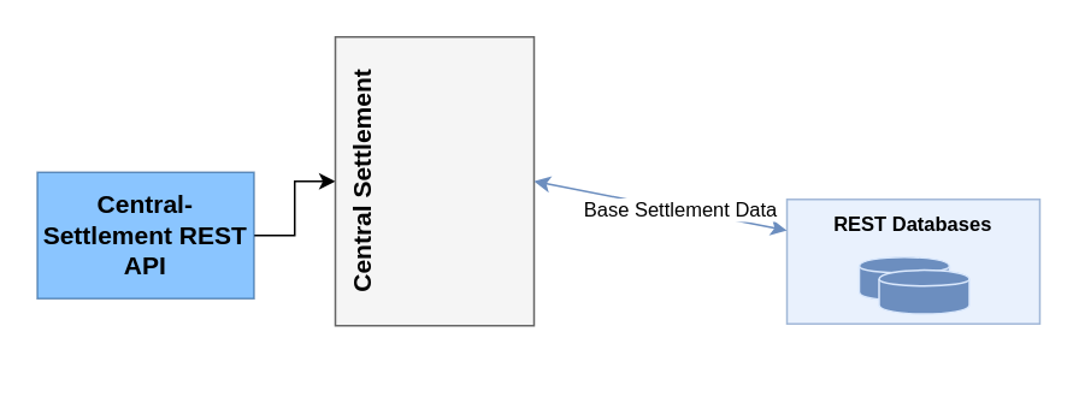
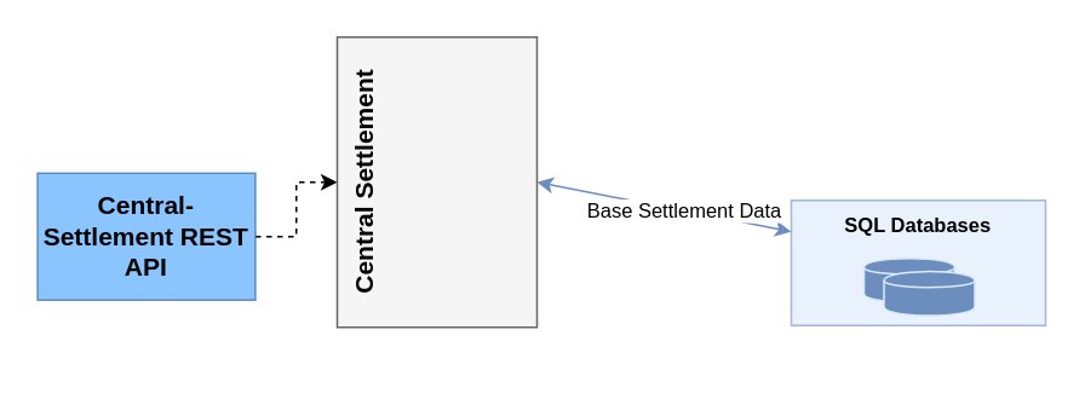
  <mxCell id="0" />
  <mxCell id="1" parent="0" />
  <mxCell id="2" value="" style="rounded=0;whiteSpace=wrap;html=1;fillColor=#dae8fc;strokeColor=#6C8EBF;opacity=60;" parent="1" vertex="1"><mxGeometry x="435" y="110" width="140" height="69" as="geometry" /></mxCell>
  <mxCell id="3" style="edgeStyle=orthogonalEdgeStyle;rounded=0;orthogonalLoop=1;jettySize=auto;html=1;exitX=0.5;exitY=1;exitDx=0;exitDy=0;" parent="1" edge="1"><mxGeometry relative="1" as="geometry"><mxPoint x="354" y="198" as="sourcePoint" /><mxPoint x="354" y="198" as="targetPoint" /></mxGeometry></mxCell>
- <mxCell id="4" value="REST Databases" style="text;html=1;strokeColor=none;fillColor=none;align=center;verticalAlign=middle;whiteSpace=wrap;rounded=0;opacity=60;fontSize=11;fontStyle=1;labelBackgroundColor=none;" parent="1" vertex="1"><mxGeometry x="435" y="114" width="140" height="20" as="geometry" /></mxCell>
- <mxCell id="5" style="edgeStyle=orthogonalEdgeStyle;rounded=0;orthogonalLoop=1;jettySize=auto;html=1;exitX=1;exitY=0.5;exitDx=0;exitDy=0;fontSize=10;fontColor=#000000;startArrow=none;startFill=0;endArrow=classic;endFill=1;strokeColor=#000000;fillColor=#dae8fc;entryX=0;entryY=0.5;entryDx=0;entryDy=0;" parent="1" target="7" edge="1" source="6"><mxGeometry relative="1" as="geometry"><mxPoint x="-31" y="129.75" as="sourcePoint" /><mxPoint x="35" y="129.75" as="targetPoint" /></mxGeometry></mxCell>
+ <mxCell id="4" value="SQL Databases" style="text;html=1;strokeColor=none;fillColor=none;align=center;verticalAlign=middle;whiteSpace=wrap;rounded=0;opacity=60;fontSize=11;fontStyle=1;labelBackgroundColor=none;" parent="1" vertex="1"><mxGeometry x="435" y="114" width="140" height="20" as="geometry" /></mxCell>
+ <mxCell id="5" style="edgeStyle=orthogonalEdgeStyle;rounded=0;orthogonalLoop=1;jettySize=auto;html=1;exitX=1;exitY=0.5;exitDx=0;exitDy=0;fontSize=10;fontColor=#000000;startArrow=none;startFill=0;endArrow=classic;endFill=1;strokeColor=#000000;fillColor=#dae8fc;entryX=0;entryY=0.5;entryDx=0;entryDy=0;dashed=1;" parent="1" target="7" edge="1" source="6"><mxGeometry relative="1" as="geometry"><mxPoint x="-31" y="129.75" as="sourcePoint" /><mxPoint x="35" y="129.75" as="targetPoint" /></mxGeometry></mxCell>
  <mxCell id="6" value="Central-Settlement REST API" style="rounded=0;whiteSpace=wrap;html=1;fontSize=14;opacity=60;fontStyle=1;fillColor=#3D9EFF;strokeColor=#22588F;" parent="1" vertex="1"><mxGeometry x="20" y="95" width="120" height="70" as="geometry" /></mxCell>
  <mxCell id="7" value="&lt;font color=&quot;#000000&quot; style=&quot;font-size: 14px&quot;&gt;&lt;span style=&quot;font-size: 14px&quot;&gt;Central Settlement&lt;/span&gt;&lt;br style=&quot;font-size: 14px&quot;&gt;&lt;/font&gt;" style="rounded=0;whiteSpace=wrap;html=1;fillColor=#f5f5f5;strokeColor=#666666;fontStyle=1;verticalAlign=top;horizontal=0;fontSize=14;fontColor=#333333;" parent="1" vertex="1"><mxGeometry x="185" y="20" width="110" height="160" as="geometry" /></mxCell>
  <mxCell id="8" value="Base Settlement Data" style="endArrow=classic;html=1;rounded=0;fontSize=11;endFill=1;startArrow=classic;startFill=1;strokeColor=#6C8EBF;entryX=0;entryY=0.25;entryDx=0;entryDy=0;exitX=1;exitY=0.5;exitDx=0;exitDy=0;" parent="1" source="7" target="2" edge="1"><mxGeometry x="0.167" width="50" height="50" relative="1" as="geometry"><mxPoint x="295" y="70" as="sourcePoint" /><mxPoint x="415" y="70" as="targetPoint" /><mxPoint as="offset" /></mxGeometry></mxCell>
  <mxCell id="9" value="" style="group" parent="1" vertex="1" connectable="0"><mxGeometry x="475" y="142" width="60" height="31.5" as="geometry" /></mxCell>
  <mxCell id="10" value="&lt;font color=&quot;#000000&quot;&gt;&lt;br&gt;&lt;/font&gt;" style="shape=cylinder;whiteSpace=wrap;html=1;boundedLbl=1;backgroundOutline=1;fillColor=#6C8EBF;strokeColor=#DAE8FC;gradientColor=none;" parent="9" vertex="1"><mxGeometry width="50.0" height="24.259" as="geometry" /></mxCell>
  <mxCell id="11" value="&lt;font color=&quot;#000000&quot;&gt;&lt;br&gt;&lt;/font&gt;" style="shape=cylinder;whiteSpace=wrap;html=1;boundedLbl=1;backgroundOutline=1;fillColor=#6C8EBF;strokeColor=#DAE8FC;gradientColor=none;" parent="9" vertex="1"><mxGeometry x="11" y="7.241" width="50.0" height="24.259" as="geometry" /></mxCell>
